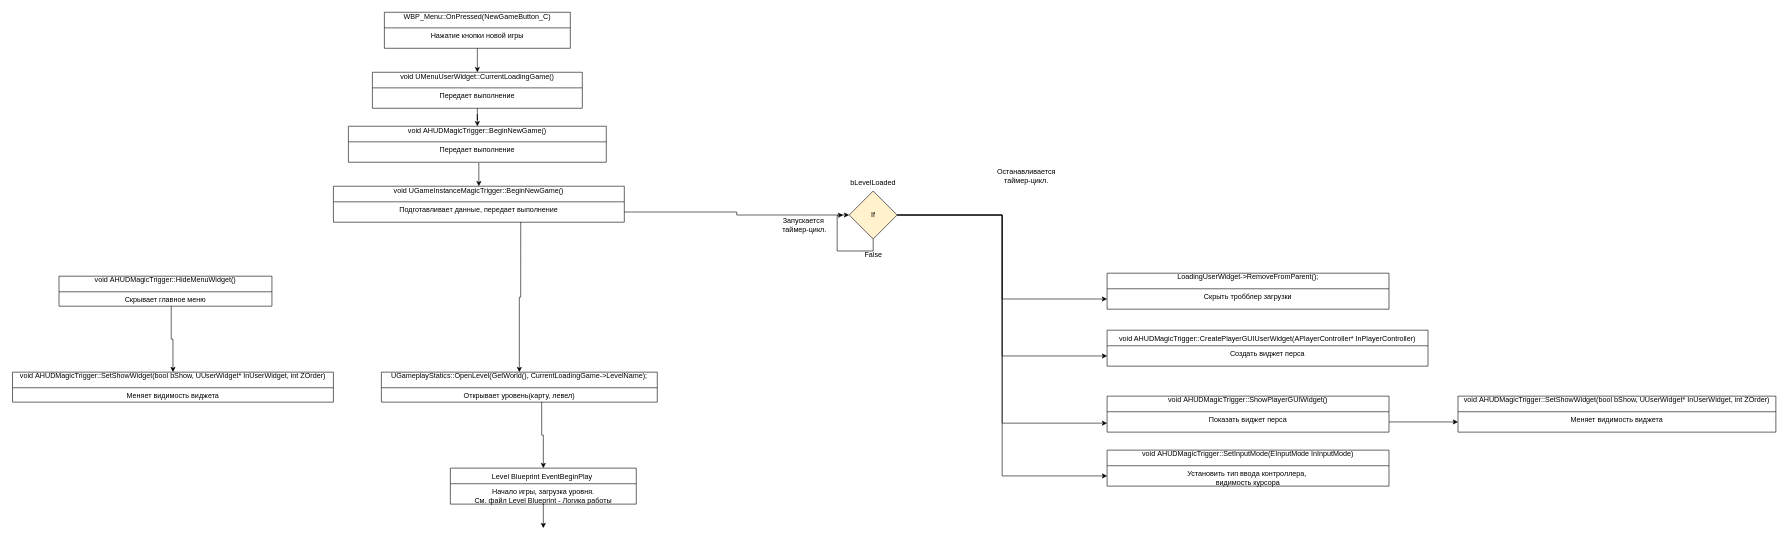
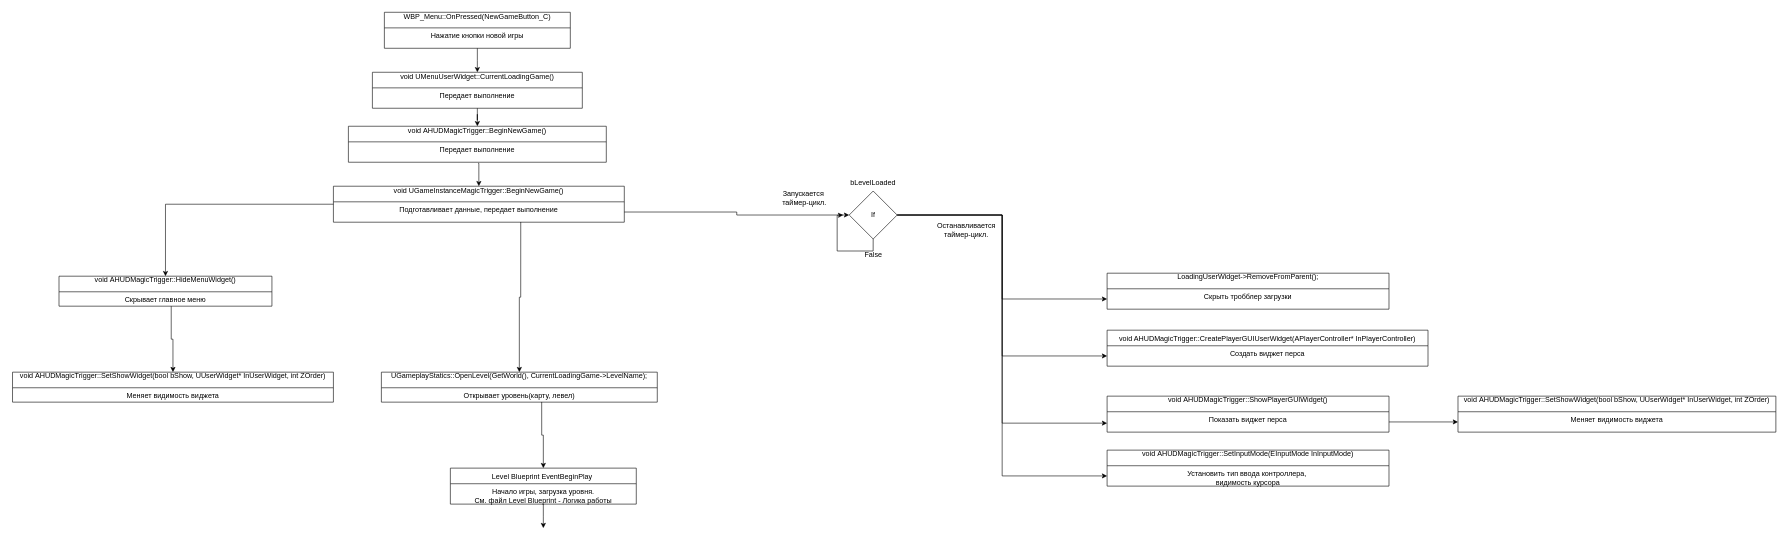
  <mxCell id="0" />
  <mxCell id="1" parent="0" />
  <mxCell id="2" value="" style="edgeStyle=orthogonalEdgeStyle;rounded=0;orthogonalLoop=1;jettySize=auto;html=0;" parent="1" source="3" edge="1"><mxGeometry relative="1" as="geometry"><mxPoint x="795" y="120" as="targetPoint" /></mxGeometry></mxCell>
  <mxCell id="3" value="WBP_Menu::OnPressed(NewGameButton_C)&#10;" style="swimlane;fontStyle=0;childLayout=stackLayout;horizontal=1;startSize=26;fillColor=none;horizontalStack=0;resizeParent=1;resizeParentMax=0;resizeLast=0;collapsible=0;marginBottom=0;html=0;autosize=0;" parent="1" vertex="1"><mxGeometry x="640" y="20" width="310" height="60" as="geometry"><mxRectangle x="90" y="150" width="420" height="26" as="alternateBounds" /></mxGeometry></mxCell>
  <mxCell id="4" value="Нажатие кнопки новой игры" style="text;strokeColor=none;fillColor=none;align=center;verticalAlign=top;spacingLeft=4;spacingRight=4;overflow=hidden;rotatable=0;points=[[0,0.5],[1,0.5]];portConstraint=eastwest;collapsible=0;" parent="3" vertex="1"><mxGeometry y="26" width="310" height="34" as="geometry" /></mxCell>
  <mxCell id="5" value="" style="edgeStyle=orthogonalEdgeStyle;rounded=0;orthogonalLoop=1;jettySize=auto;html=1;entryX=0.5;entryY=0;entryDx=0;entryDy=0;exitX=0.503;exitY=1.054;exitDx=0;exitDy=0;exitPerimeter=0;" parent="1" source="40" target="10" edge="1"><mxGeometry relative="1" as="geometry" /></mxCell>
  <mxCell id="6" value="" style="edgeStyle=orthogonalEdgeStyle;rounded=0;orthogonalLoop=1;jettySize=auto;html=1;entryX=0.5;entryY=0;entryDx=0;entryDy=0;" parent="1" source="7" target="39" edge="1"><mxGeometry relative="1" as="geometry" /></mxCell>
  <mxCell id="7" value="void UMenuUserWidget::CurrentLoadingGame()&#10;" style="swimlane;fontStyle=0;childLayout=stackLayout;horizontal=1;startSize=26;fillColor=none;horizontalStack=0;resizeParent=1;resizeParentMax=0;resizeLast=0;collapsible=0;marginBottom=0;html=0;autosize=0;" parent="1" vertex="1"><mxGeometry x="620" y="120" width="350" height="60" as="geometry"><mxRectangle x="90" y="150" width="420" height="26" as="alternateBounds" /></mxGeometry></mxCell>
  <mxCell id="8" value="Передает выполнение" style="text;strokeColor=none;fillColor=none;align=center;verticalAlign=top;spacingLeft=4;spacingRight=4;overflow=hidden;rotatable=0;points=[[0,0.5],[1,0.5]];portConstraint=eastwest;collapsible=0;" parent="7" vertex="1"><mxGeometry y="26" width="350" height="34" as="geometry" /></mxCell>
+ <mxCell id="9" value="" style="edgeStyle=orthogonalEdgeStyle;rounded=0;orthogonalLoop=1;jettySize=auto;html=1;entryX=0.5;entryY=0;entryDx=0;entryDy=0;" parent="1" source="10" target="12" edge="1"><mxGeometry relative="1" as="geometry" /></mxCell>
  <mxCell id="10" value="void UGameInstanceMagicTrigger::BeginNewGame()&#10;" style="swimlane;fontStyle=0;childLayout=stackLayout;horizontal=1;startSize=26;fillColor=none;horizontalStack=0;resizeParent=1;resizeParentMax=0;resizeLast=0;collapsible=0;marginBottom=0;html=0;autosize=0;" parent="1" vertex="1"><mxGeometry x="555" y="310" width="485" height="60" as="geometry"><mxRectangle x="90" y="150" width="420" height="26" as="alternateBounds" /></mxGeometry></mxCell>
  <mxCell id="11" value="Подготавливает данные, передает выполнение" style="text;strokeColor=none;fillColor=none;align=center;verticalAlign=top;spacingLeft=4;spacingRight=4;overflow=hidden;rotatable=0;points=[[0,0.5],[1,0.5]];portConstraint=eastwest;collapsible=0;" parent="10" vertex="1"><mxGeometry y="26" width="485" height="34" as="geometry" /></mxCell>
  <mxCell id="12" value="void AHUDMagicTrigger::HideMenuWidget()&#10;" style="swimlane;fontStyle=0;childLayout=stackLayout;horizontal=1;startSize=26;fillColor=none;horizontalStack=0;resizeParent=1;resizeParentMax=0;resizeLast=0;collapsible=0;marginBottom=0;html=0;autosize=0;" parent="1" vertex="1"><mxGeometry x="97.5" y="460" width="355" height="50" as="geometry"><mxRectangle x="90" y="150" width="420" height="26" as="alternateBounds" /></mxGeometry></mxCell>
  <mxCell id="13" value="Скрывает главное меню" style="text;strokeColor=none;fillColor=none;align=center;verticalAlign=top;spacingLeft=4;spacingRight=4;overflow=hidden;rotatable=0;points=[[0,0.5],[1,0.5]];portConstraint=eastwest;collapsible=0;" parent="12" vertex="1"><mxGeometry y="26" width="355" height="24" as="geometry" /></mxCell>
  <mxCell id="14" value="UGameplayStatics::OpenLevel(GetWorld(), CurrentLoadingGame-&gt;LevelName);&#10;" style="swimlane;fontStyle=0;childLayout=stackLayout;horizontal=1;startSize=26;fillColor=none;horizontalStack=0;resizeParent=1;resizeParentMax=0;resizeLast=0;collapsible=0;marginBottom=0;html=0;autosize=0;" parent="1" vertex="1"><mxGeometry x="635" y="620" width="460" height="50" as="geometry"><mxRectangle x="90" y="150" width="420" height="26" as="alternateBounds" /></mxGeometry></mxCell>
  <mxCell id="15" value="Открывает уровень(карту, левел)" style="text;strokeColor=none;fillColor=none;align=center;verticalAlign=top;spacingLeft=4;spacingRight=4;overflow=hidden;rotatable=0;points=[[0,0.5],[1,0.5]];portConstraint=eastwest;collapsible=0;" parent="14" vertex="1"><mxGeometry y="26" width="460" height="24" as="geometry" /></mxCell>
  <mxCell id="16" style="edgeStyle=orthogonalEdgeStyle;rounded=0;orthogonalLoop=1;jettySize=auto;html=1;exitX=0.644;exitY=0.99;exitDx=0;exitDy=0;exitPerimeter=0;" parent="1" source="11" target="14" edge="1"><mxGeometry relative="1" as="geometry"><mxPoint x="855" y="380" as="sourcePoint" /></mxGeometry></mxCell>
  <mxCell id="17" style="edgeStyle=orthogonalEdgeStyle;rounded=0;orthogonalLoop=1;jettySize=auto;html=1;exitX=1;exitY=0.5;exitDx=0;exitDy=0;entryX=0;entryY=0.5;entryDx=0;entryDy=0;" parent="1" source="11" target="34" edge="1"><mxGeometry relative="1" as="geometry" /></mxCell>
  <mxCell id="18" value="void AHUDMagicTrigger::SetShowWidget(bool bShow, UUserWidget* InUserWidget, int ZOrder)&#10;" style="swimlane;fontStyle=0;childLayout=stackLayout;horizontal=1;startSize=26;fillColor=none;horizontalStack=0;resizeParent=1;resizeParentMax=0;resizeLast=0;collapsible=0;marginBottom=0;html=0;autosize=0;" parent="1" vertex="1"><mxGeometry x="20" y="620" width="535" height="50" as="geometry"><mxRectangle x="90" y="150" width="420" height="26" as="alternateBounds" /></mxGeometry></mxCell>
  <mxCell id="19" value="Меняет видимость виджета" style="text;strokeColor=none;fillColor=none;align=center;verticalAlign=top;spacingLeft=4;spacingRight=4;overflow=hidden;rotatable=0;points=[[0,0.5],[1,0.5]];portConstraint=eastwest;collapsible=0;" parent="18" vertex="1"><mxGeometry y="26" width="535" height="24" as="geometry" /></mxCell>
  <mxCell id="20" style="edgeStyle=orthogonalEdgeStyle;rounded=0;orthogonalLoop=1;jettySize=auto;html=1;entryX=0.5;entryY=0;entryDx=0;entryDy=0;exitX=0.527;exitY=1;exitDx=0;exitDy=0;exitPerimeter=0;" parent="1" source="13" target="18" edge="1"><mxGeometry relative="1" as="geometry"><mxPoint x="275.5" y="530" as="sourcePoint" /></mxGeometry></mxCell>
  <mxCell id="21" value="LoadingUserWidget-&gt;RemoveFromParent();&#10;" style="swimlane;fontStyle=0;childLayout=stackLayout;horizontal=1;startSize=26;fillColor=none;horizontalStack=0;resizeParent=1;resizeParentMax=0;resizeLast=0;collapsible=0;marginBottom=0;html=0;autosize=0;" parent="1" vertex="1"><mxGeometry x="1844.97" y="455" width="470" height="60" as="geometry"><mxRectangle x="90" y="150" width="420" height="26" as="alternateBounds" /></mxGeometry></mxCell>
  <mxCell id="22" value="Скрыть тробблер загрузки" style="text;strokeColor=none;fillColor=none;align=center;verticalAlign=top;spacingLeft=4;spacingRight=4;overflow=hidden;rotatable=0;points=[[0,0.5],[1,0.5]];portConstraint=eastwest;collapsible=0;" parent="21" vertex="1"><mxGeometry y="26" width="470" height="34" as="geometry" /></mxCell>
  <mxCell id="23" style="edgeStyle=orthogonalEdgeStyle;rounded=0;orthogonalLoop=1;jettySize=auto;html=1;entryX=0;entryY=0.5;entryDx=0;entryDy=0;exitX=1;exitY=0.5;exitDx=0;exitDy=0;" parent="1" source="34" target="22" edge="1"><mxGeometry relative="1" as="geometry"><mxPoint x="1494.97" y="355" as="sourcePoint" /></mxGeometry></mxCell>
  <mxCell id="24" value="void AHUDMagicTrigger::ShowPlayerGUIWidget()&#10;" style="swimlane;fontStyle=0;childLayout=stackLayout;horizontal=1;startSize=26;fillColor=none;horizontalStack=0;resizeParent=1;resizeParentMax=0;resizeLast=0;collapsible=0;marginBottom=0;html=0;autosize=0;" parent="1" vertex="1"><mxGeometry x="1844.97" y="660" width="470" height="60" as="geometry"><mxRectangle x="90" y="150" width="420" height="26" as="alternateBounds" /></mxGeometry></mxCell>
  <mxCell id="25" value="Показать виджет перса" style="text;strokeColor=none;fillColor=none;align=center;verticalAlign=top;spacingLeft=4;spacingRight=4;overflow=hidden;rotatable=0;points=[[0,0.5],[1,0.5]];portConstraint=eastwest;collapsible=0;" parent="24" vertex="1"><mxGeometry y="26" width="470" height="34" as="geometry" /></mxCell>
  <mxCell id="26" style="edgeStyle=orthogonalEdgeStyle;rounded=0;orthogonalLoop=1;jettySize=auto;html=1;exitX=1;exitY=0.5;exitDx=0;exitDy=0;entryX=0;entryY=0.75;entryDx=0;entryDy=0;" parent="1" source="34" target="24" edge="1"><mxGeometry relative="1" as="geometry"><mxPoint x="1504.94" y="578" as="sourcePoint" /></mxGeometry></mxCell>
  <mxCell id="27" value="void AHUDMagicTrigger::SetInputMode(EInputMode InInputMode)&#10;" style="swimlane;fontStyle=0;childLayout=stackLayout;horizontal=1;startSize=26;fillColor=none;horizontalStack=0;resizeParent=1;resizeParentMax=0;resizeLast=0;collapsible=0;marginBottom=0;html=0;autosize=0;" parent="1" vertex="1"><mxGeometry x="1844.97" y="750" width="470" height="60" as="geometry"><mxRectangle x="90" y="150" width="420" height="26" as="alternateBounds" /></mxGeometry></mxCell>
  <mxCell id="28" value="Установить тип ввода контроллера, &#10;видимость курсора" style="text;strokeColor=none;fillColor=none;align=center;verticalAlign=top;spacingLeft=4;spacingRight=4;overflow=hidden;rotatable=0;points=[[0,0.5],[1,0.5]];portConstraint=eastwest;collapsible=0;" parent="27" vertex="1"><mxGeometry y="26" width="470" height="34" as="geometry" /></mxCell>
  <mxCell id="29" value="void AHUDMagicTrigger::SetShowWidget(bool bShow, UUserWidget* InUserWidget, int ZOrder)&#10;" style="swimlane;fontStyle=0;childLayout=stackLayout;horizontal=1;startSize=26;fillColor=none;horizontalStack=0;resizeParent=1;resizeParentMax=0;resizeLast=0;collapsible=0;marginBottom=0;html=0;autosize=0;" parent="1" vertex="1"><mxGeometry x="2430" y="660" width="530" height="60" as="geometry"><mxRectangle x="90" y="150" width="420" height="26" as="alternateBounds" /></mxGeometry></mxCell>
  <mxCell id="30" value="Меняет видимость виджета" style="text;strokeColor=none;fillColor=none;align=center;verticalAlign=top;spacingLeft=4;spacingRight=4;overflow=hidden;rotatable=0;points=[[0,0.5],[1,0.5]];portConstraint=eastwest;collapsible=0;" parent="29" vertex="1"><mxGeometry y="26" width="530" height="34" as="geometry" /></mxCell>
  <mxCell id="31" style="edgeStyle=orthogonalEdgeStyle;rounded=0;orthogonalLoop=1;jettySize=auto;html=1;exitX=1;exitY=0.5;exitDx=0;exitDy=0;entryX=0;entryY=0.5;entryDx=0;entryDy=0;" parent="1" source="25" target="30" edge="1"><mxGeometry relative="1" as="geometry" /></mxCell>
  <mxCell id="32" style="edgeStyle=orthogonalEdgeStyle;rounded=0;orthogonalLoop=1;jettySize=auto;html=1;exitX=1;exitY=0.5;exitDx=0;exitDy=0;entryX=0;entryY=0.5;entryDx=0;entryDy=0;" parent="1" source="34" target="28" edge="1"><mxGeometry relative="1" as="geometry"><mxPoint x="1504.94" y="578" as="sourcePoint" /></mxGeometry></mxCell>
  <mxCell id="33" style="edgeStyle=orthogonalEdgeStyle;rounded=0;orthogonalLoop=1;jettySize=auto;html=1;exitX=1;exitY=0.5;exitDx=0;exitDy=0;entryX=0;entryY=0.5;entryDx=0;entryDy=0;" edge="1" parent="1" source="34" target="47"><mxGeometry relative="1" as="geometry" /></mxCell>
- <mxCell id="34" value="If" style="rhombus;whiteSpace=wrap;html=1;fillColor=#fff2cc;" parent="1" vertex="1"><mxGeometry x="1414.94" y="318" width="80" height="80" as="geometry" /></mxCell>
+ <mxCell id="34" value="If" style="rhombus;whiteSpace=wrap;html=1;" parent="1" vertex="1"><mxGeometry x="1414.94" y="318" width="80" height="80" as="geometry" /></mxCell>
  <mxCell id="35" value="bLevelLoaded&#10;" style="text;align=center;verticalAlign=middle;resizable=0;points=[];autosize=1;strokeColor=none;" parent="1" vertex="1"><mxGeometry x="1404.94" y="285" width="100" height="50" as="geometry" /></mxCell>
  <mxCell id="36" value="" style="edgeStyle=orthogonalEdgeStyle;rounded=0;orthogonalLoop=1;jettySize=auto;html=1;" parent="1" source="37" edge="1"><mxGeometry relative="1" as="geometry"><mxPoint x="905" y="880" as="targetPoint" /></mxGeometry></mxCell>
  <mxCell id="37" value="Level Blueprint EventBeginPlay " style="swimlane;fontStyle=0;childLayout=stackLayout;horizontal=1;startSize=26;fillColor=none;horizontalStack=0;resizeParent=1;resizeParentMax=0;resizeLast=0;collapsible=0;marginBottom=0;html=0;autosize=0;" parent="1" vertex="1"><mxGeometry x="750" y="780" width="310" height="60" as="geometry"><mxRectangle x="90" y="150" width="420" height="26" as="alternateBounds" /></mxGeometry></mxCell>
  <mxCell id="38" value="Начало игры, загрузка уровня.&#10;См. файл Level Blueprint - Логика работы" style="text;strokeColor=none;fillColor=none;align=center;verticalAlign=top;spacingLeft=4;spacingRight=4;overflow=hidden;rotatable=0;points=[[0,0.5],[1,0.5]];portConstraint=eastwest;collapsible=0;" parent="37" vertex="1"><mxGeometry y="26" width="310" height="34" as="geometry" /></mxCell>
  <mxCell id="39" value="void AHUDMagicTrigger::BeginNewGame()&#10;" style="swimlane;fontStyle=0;childLayout=stackLayout;horizontal=1;startSize=26;fillColor=none;horizontalStack=0;resizeParent=1;resizeParentMax=0;resizeLast=0;collapsible=0;marginBottom=0;html=0;autosize=0;" parent="1" vertex="1"><mxGeometry x="580" y="210" width="430" height="60" as="geometry"><mxRectangle x="90" y="150" width="420" height="26" as="alternateBounds" /></mxGeometry></mxCell>
  <mxCell id="40" value="Передает выполнение" style="text;strokeColor=none;fillColor=none;align=center;verticalAlign=top;spacingLeft=4;spacingRight=4;overflow=hidden;rotatable=0;points=[[0,0.5],[1,0.5]];portConstraint=eastwest;collapsible=0;" parent="39" vertex="1"><mxGeometry y="26" width="430" height="34" as="geometry" /></mxCell>
  <mxCell id="41" value="False" style="text;html=1;align=center;verticalAlign=middle;resizable=0;points=[];autosize=1;strokeColor=none;" parent="1" vertex="1"><mxGeometry x="1434.94" y="415" width="40" height="20" as="geometry" /></mxCell>
  <mxCell id="42" style="edgeStyle=orthogonalEdgeStyle;rounded=0;orthogonalLoop=1;jettySize=auto;html=1;exitX=0.5;exitY=1;exitDx=0;exitDy=0;" parent="1" source="34" edge="1"><mxGeometry relative="1" as="geometry"><mxPoint x="1404.97" y="358" as="targetPoint" /></mxGeometry></mxCell>
- <mxCell id="43" value="Запускается&amp;nbsp;&lt;br&gt;таймер-цикл." style="text;html=1;align=center;verticalAlign=middle;resizable=0;points=[];autosize=1;strokeColor=none;" parent="1" vertex="1"><mxGeometry x="1294.97" y="360" width="90" height="30" as="geometry" /></mxCell>
+ <mxCell id="43" value="Запускается&amp;nbsp;&lt;br&gt;таймер-цикл." style="text;html=1;align=center;verticalAlign=middle;resizable=0;points=[];autosize=1;strokeColor=none;" parent="1" vertex="1"><mxGeometry x="1294.97" y="315" width="90" height="30" as="geometry" /></mxCell>
  <mxCell id="44" style="edgeStyle=orthogonalEdgeStyle;rounded=0;orthogonalLoop=1;jettySize=auto;html=1;entryX=0.5;entryY=0;entryDx=0;entryDy=0;exitX=0.581;exitY=0.988;exitDx=0;exitDy=0;exitPerimeter=0;" parent="1" source="15" target="37" edge="1"><mxGeometry relative="1" as="geometry" /></mxCell>
- <mxCell id="45" value="Останавливается&lt;br&gt;таймер-цикл." style="text;html=1;align=center;verticalAlign=middle;resizable=0;points=[];autosize=1;strokeColor=none;" parent="1" vertex="1"><mxGeometry x="1654.97" y="278" width="110" height="30" as="geometry" /></mxCell>
+ <mxCell id="45" value="Останавливается&lt;br&gt;таймер-цикл." style="text;html=1;align=center;verticalAlign=middle;resizable=0;points=[];autosize=1;strokeColor=none;" parent="1" vertex="1"><mxGeometry x="1554.97" y="368" width="110" height="30" as="geometry" /></mxCell>
  <mxCell id="46" value="void AHUDMagicTrigger::CreatePlayerGUIUserWidget(APlayerController* InPlayerController)" style="swimlane;fontStyle=0;childLayout=stackLayout;horizontal=1;startSize=26;fillColor=none;horizontalStack=0;resizeParent=1;resizeParentMax=0;resizeLast=0;collapsible=0;marginBottom=0;html=0;autosize=0;" vertex="1" parent="1"><mxGeometry x="1844.97" y="550" width="535.03" height="60" as="geometry"><mxRectangle x="90" y="150" width="420" height="26" as="alternateBounds" /></mxGeometry></mxCell>
  <mxCell id="47" value="Создать виджет перса" style="text;strokeColor=none;fillColor=none;align=center;verticalAlign=top;spacingLeft=4;spacingRight=4;overflow=hidden;rotatable=0;points=[[0,0.5],[1,0.5]];portConstraint=eastwest;collapsible=0;" vertex="1" parent="46"><mxGeometry y="26" width="535.03" height="34" as="geometry" /></mxCell>
